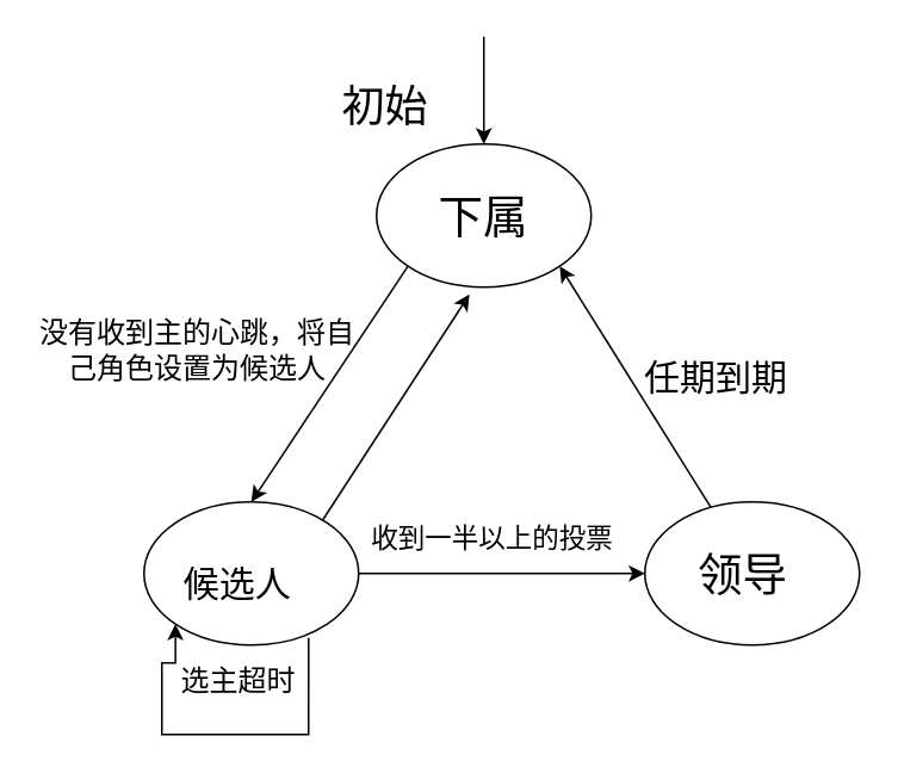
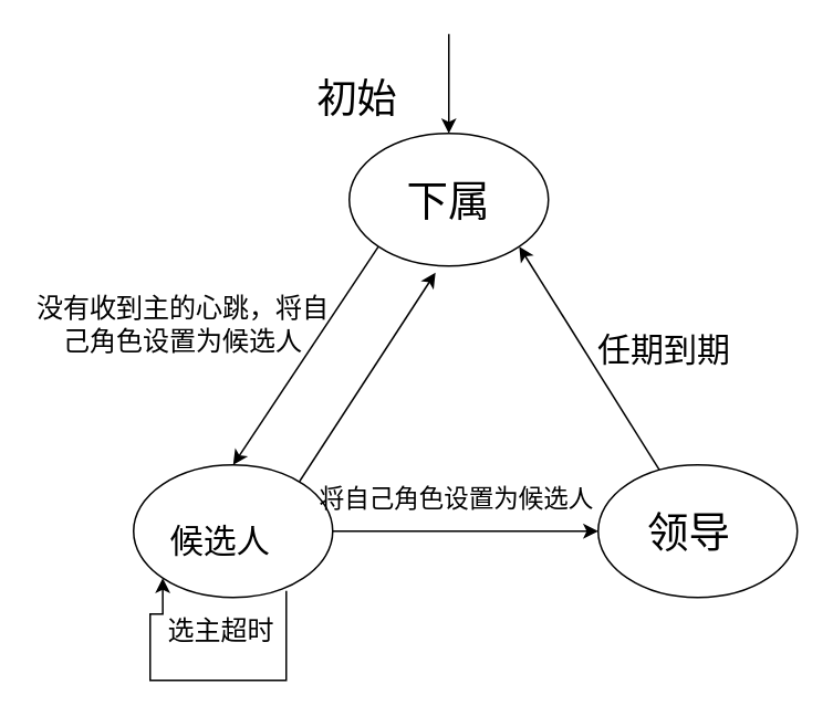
  <mxCell id="0" />
  <mxCell id="1" parent="0" />
  <mxCell id="2" value="" style="ellipse;whiteSpace=wrap;html=1;" vertex="1" parent="1"><mxGeometry x="210" y="80" width="120" height="80" as="geometry" /></mxCell>
  <mxCell id="3" value="" style="ellipse;whiteSpace=wrap;html=1;" vertex="1" parent="1"><mxGeometry x="360" y="280" width="120" height="80" as="geometry" /></mxCell>
  <mxCell id="4" value="" style="ellipse;whiteSpace=wrap;html=1;" vertex="1" parent="1"><mxGeometry x="80" y="280" width="120" height="80" as="geometry" /></mxCell>
  <mxCell id="5" value="&lt;span style=&quot;font-size: 25px&quot;&gt;下属&lt;/span&gt;" style="text;html=1;strokeColor=none;fillColor=none;align=center;verticalAlign=middle;whiteSpace=wrap;rounded=0;" vertex="1" parent="1"><mxGeometry x="235" y="110" width="70" height="20" as="geometry" /></mxCell>
  <mxCell id="6" value="&lt;font style=&quot;font-size: 25px&quot;&gt;领导&lt;/font&gt;" style="text;html=1;strokeColor=none;fillColor=none;align=center;verticalAlign=middle;whiteSpace=wrap;rounded=0;" vertex="1" parent="1"><mxGeometry x="380" y="305" width="70" height="30" as="geometry" /></mxCell>
  <mxCell id="7" value="&lt;font style=&quot;font-size: 20px&quot;&gt;候选人&lt;/font&gt;" style="text;html=1;strokeColor=none;fillColor=none;align=center;verticalAlign=middle;whiteSpace=wrap;rounded=0;" vertex="1" parent="1"><mxGeometry x="80" y="315" width="105" height="20" as="geometry" /></mxCell>
  <mxCell id="8" value="&lt;font style=&quot;font-size: 16px&quot;&gt;没有收到主的心跳，将自己角色设置为候选人&lt;/font&gt;" style="text;html=1;strokeColor=none;fillColor=none;align=center;verticalAlign=middle;whiteSpace=wrap;rounded=0;" vertex="1" parent="1"><mxGeometry x="20" y="170" width="180" height="50" as="geometry" /></mxCell>
  <mxCell id="9" value="" style="endArrow=classic;html=1;exitX=1;exitY=0.5;exitDx=0;exitDy=0;entryX=0;entryY=0.5;entryDx=0;entryDy=0;" edge="1" parent="1" source="4" target="3"><mxGeometry width="50" height="50" relative="1" as="geometry"><mxPoint x="300" y="330" as="sourcePoint" /><mxPoint x="350" y="280" as="targetPoint" /></mxGeometry></mxCell>
- <mxCell id="10" value="&lt;font style=&quot;font-size: 15px&quot;&gt;收到一半以上的投票&lt;/font&gt;" style="text;html=1;strokeColor=none;fillColor=none;align=center;verticalAlign=middle;whiteSpace=wrap;rounded=0;" vertex="1" parent="1"><mxGeometry x="180" y="290" width="190" height="20" as="geometry" /></mxCell>
+ <mxCell id="10" value="&lt;font style=&quot;font-size: 15px&quot;&gt;将自己角色设置为候选人&lt;/font&gt;" style="text;html=1;strokeColor=none;fillColor=none;align=center;verticalAlign=middle;whiteSpace=wrap;rounded=0;" vertex="1" parent="1"><mxGeometry x="180" y="290" width="190" height="20" as="geometry" /></mxCell>
  <mxCell id="11" value="" style="endArrow=classic;html=1;exitX=0;exitY=1;exitDx=0;exitDy=0;entryX=0.5;entryY=0;entryDx=0;entryDy=0;" edge="1" parent="1" source="2" target="4"><mxGeometry width="50" height="50" relative="1" as="geometry"><mxPoint x="300" y="320" as="sourcePoint" /><mxPoint x="350" y="270" as="targetPoint" /></mxGeometry></mxCell>
  <mxCell id="12" value="" style="endArrow=classic;html=1;exitX=0;exitY=0;exitDx=0;exitDy=0;entryX=0.433;entryY=1.05;entryDx=0;entryDy=0;entryPerimeter=0;" edge="1" parent="1" source="10" target="2"><mxGeometry width="50" height="50" relative="1" as="geometry"><mxPoint x="300" y="320" as="sourcePoint" /><mxPoint x="350" y="270" as="targetPoint" /></mxGeometry></mxCell>
  <mxCell id="13" value="&lt;font style=&quot;font-size: 16px&quot;&gt;选主超时&lt;/font&gt;" style="text;html=1;strokeColor=none;fillColor=none;align=center;verticalAlign=middle;whiteSpace=wrap;rounded=0;" vertex="1" parent="1"><mxGeometry x="72.5" y="370" width="120" height="20" as="geometry" /></mxCell>
  <mxCell id="14" value="" style="endArrow=classic;html=1;entryX=1;entryY=1;entryDx=0;entryDy=0;" edge="1" parent="1" source="3" target="2"><mxGeometry width="50" height="50" relative="1" as="geometry"><mxPoint x="300" y="300" as="sourcePoint" /><mxPoint x="350" y="250" as="targetPoint" /></mxGeometry></mxCell>
  <mxCell id="15" value="" style="endArrow=classic;html=1;entryX=0.5;entryY=0;entryDx=0;entryDy=0;" edge="1" parent="1" target="2"><mxGeometry width="50" height="50" relative="1" as="geometry"><mxPoint x="270" y="20" as="sourcePoint" /><mxPoint x="350" y="-50" as="targetPoint" /></mxGeometry></mxCell>
  <mxCell id="16" value="&lt;font style=&quot;font-size: 24px&quot;&gt;初始&lt;/font&gt;" style="text;html=1;strokeColor=none;fillColor=none;align=center;verticalAlign=middle;whiteSpace=wrap;rounded=0;" vertex="1" parent="1"><mxGeometry x="175" y="50" width="80" height="20" as="geometry" /></mxCell>
  <mxCell id="17" value="&lt;font style=&quot;font-size: 20px&quot;&gt;任期到期&lt;/font&gt;" style="text;html=1;strokeColor=none;fillColor=none;align=center;verticalAlign=middle;whiteSpace=wrap;rounded=0;" vertex="1" parent="1"><mxGeometry x="350" y="200" width="100" height="20" as="geometry" /></mxCell>
  <mxCell id="18" style="edgeStyle=orthogonalEdgeStyle;rounded=0;orthogonalLoop=1;jettySize=auto;html=1;exitX=0.767;exitY=0.95;exitDx=0;exitDy=0;exitPerimeter=0;entryX=0;entryY=1;entryDx=0;entryDy=0;" edge="1" parent="1" source="4" target="4"><mxGeometry relative="1" as="geometry"><Array as="points"><mxPoint x="172" y="410" /><mxPoint x="90" y="410" /><mxPoint x="90" y="370" /><mxPoint x="98" y="370" /></Array></mxGeometry></mxCell>
